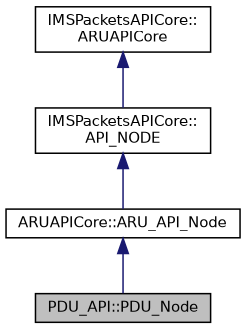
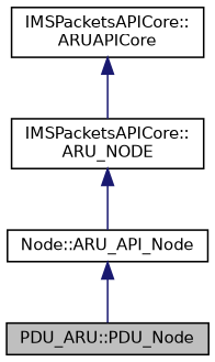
  digraph {
    node [color=black fillcolor=white fontname=Helvetica fontsize=10 shape=record style=filled]
    edge [color=midnightblue dir=back fontname=Helvetica fontsize=10 labelfontname=Helvetica labelfontsize=10 style=solid]
-   n1 [fillcolor=grey75 fontcolor=black height=0.2 label="PDU_API::PDU_Node" width=0.4]
-   n2 [height=0.2 label="ARUAPICore::ARU_API_Node" width=0.4]
-   n3 [height=0.2 label="IMSPacketsAPICore::\lAPI_NODE" width=0.4]
+   n1 [fillcolor=grey75 fontcolor=black height=0.2 label="PDU_ARU::PDU_Node" width=0.4]
+   n2 [height=0.2 label="Node::ARU_API_Node" width=0.4]
+   n3 [height=0.2 label="IMSPacketsAPICore::\lARU_NODE" width=0.4]
    n4 [height=0.2 label="IMSPacketsAPICore::\lARUAPICore" width=0.4]
    n2 -> n1
    n3 -> n2
    n4 -> n3
  }
